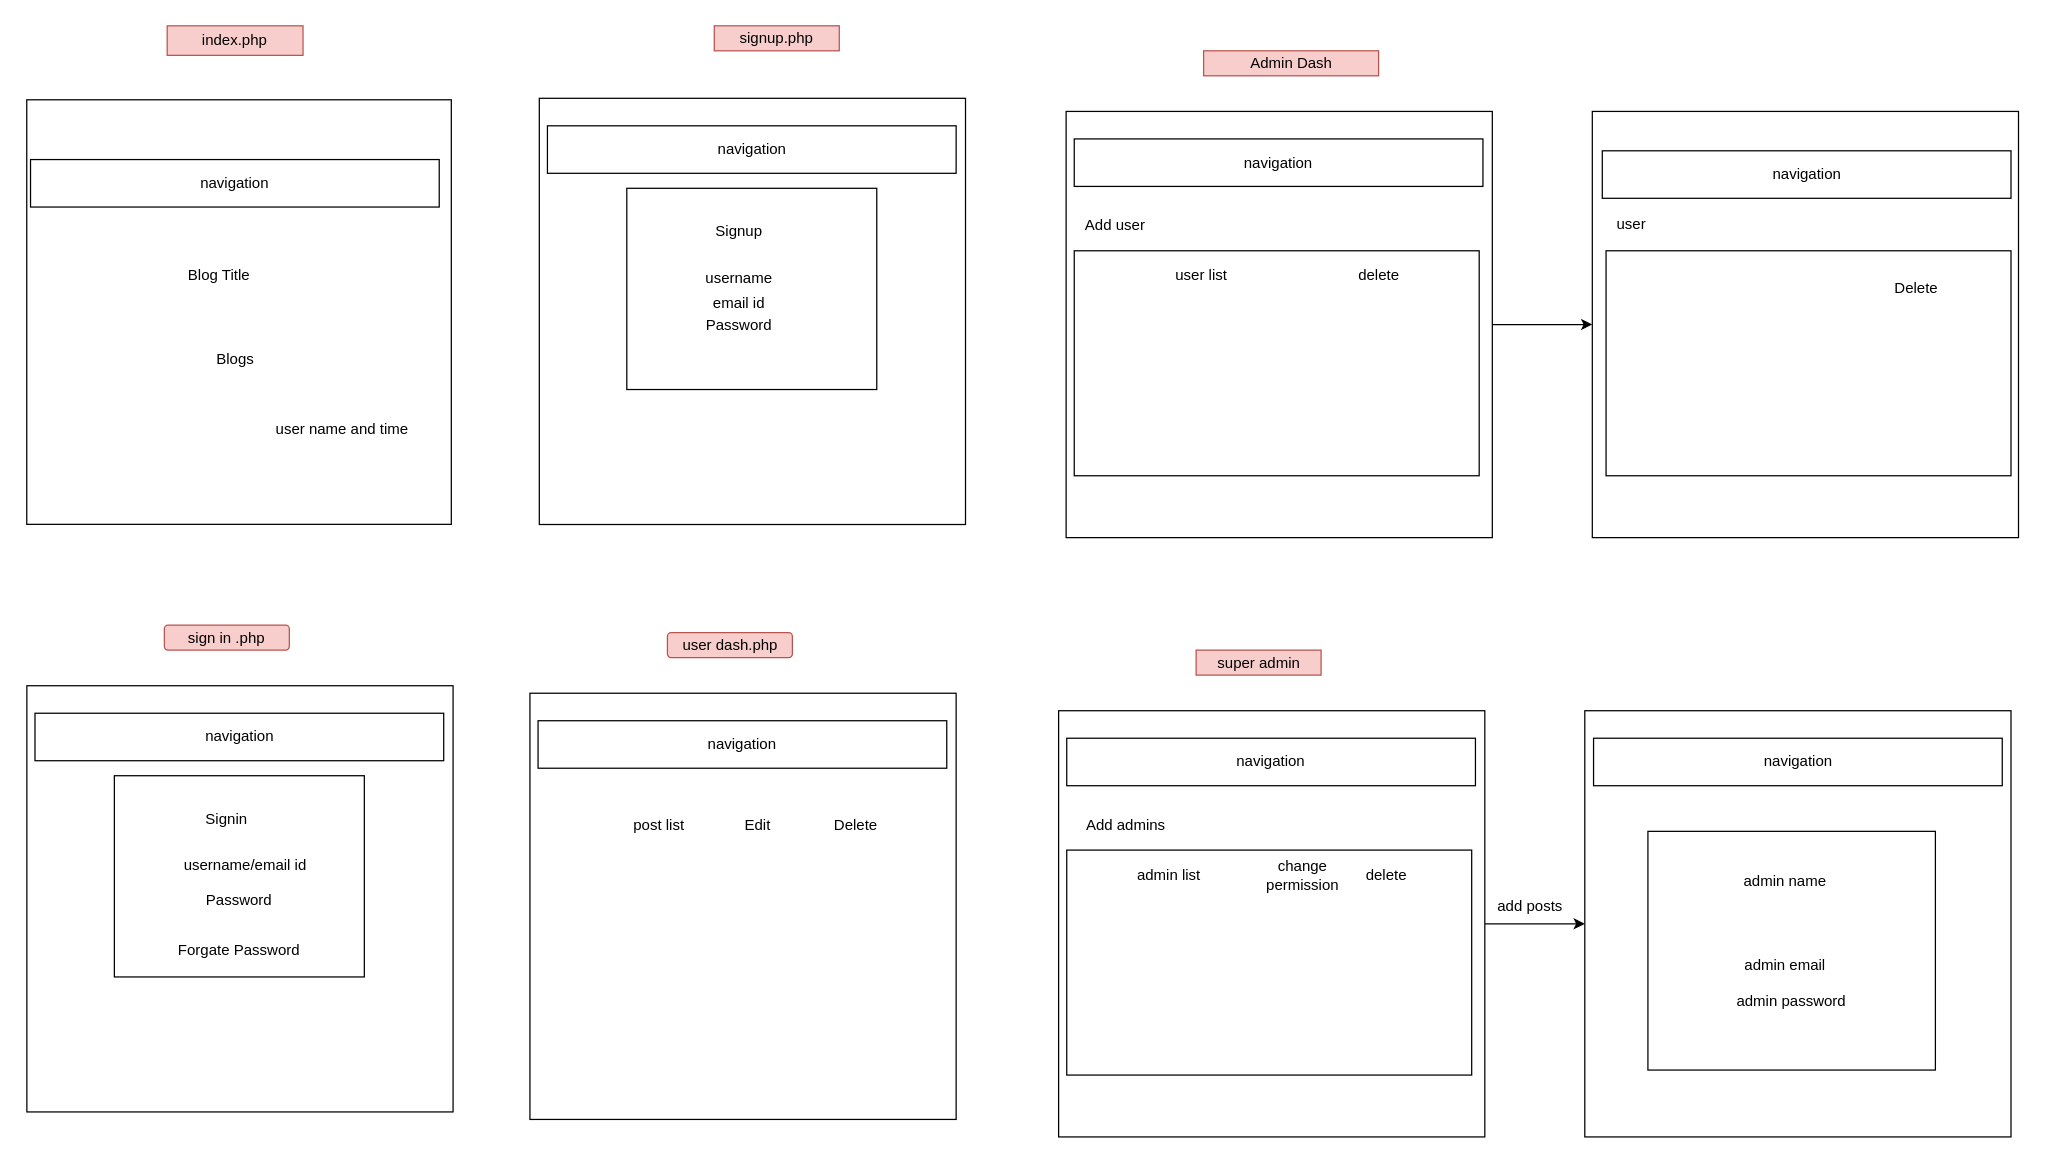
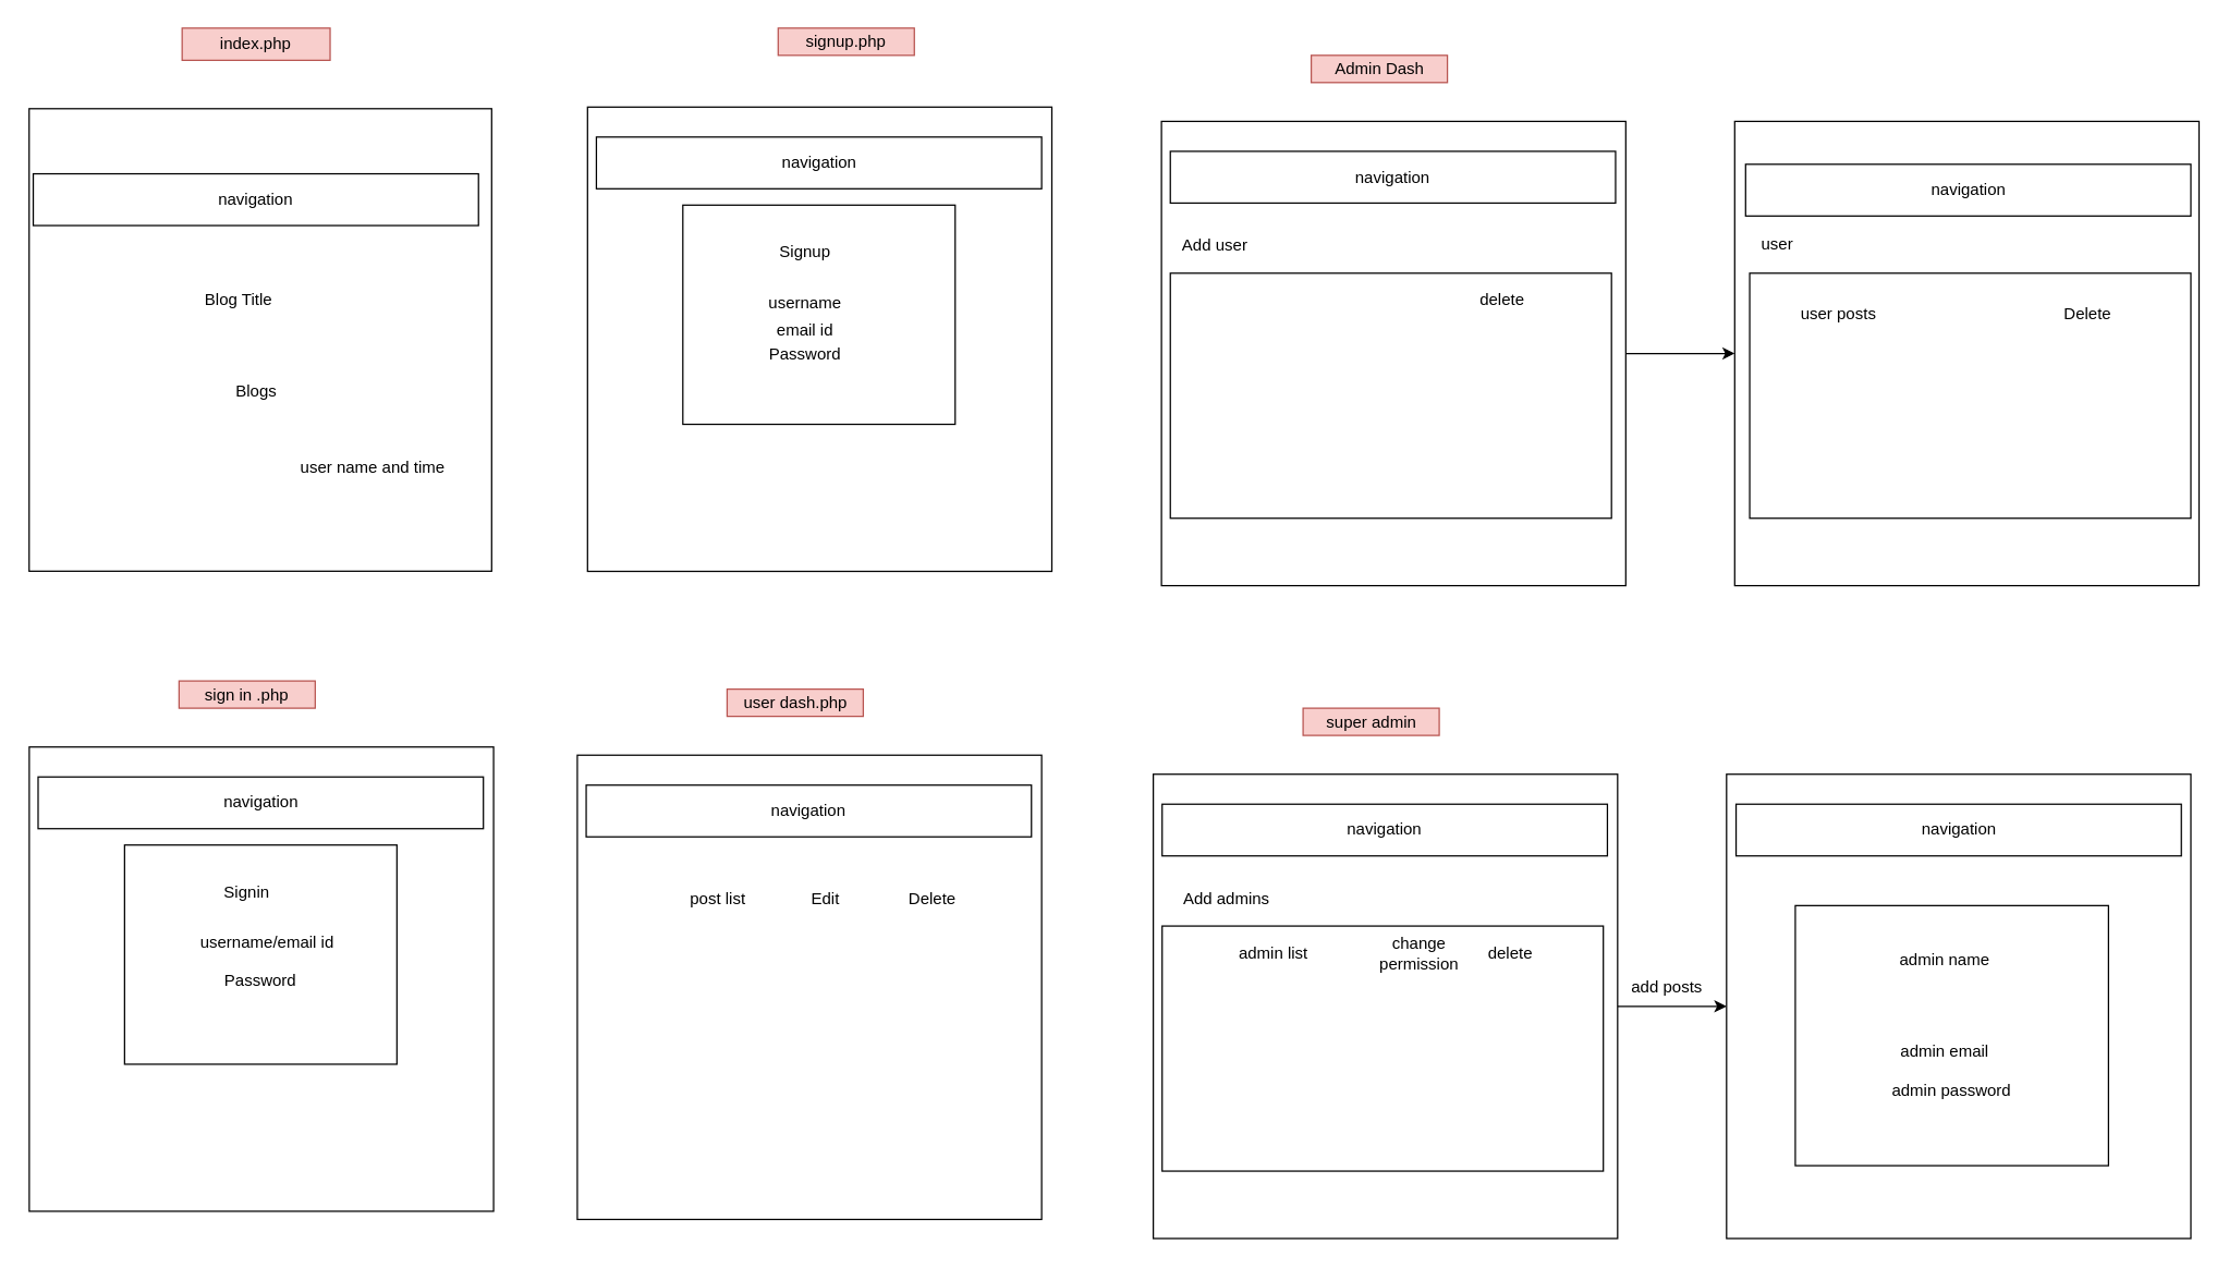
  <mxCell id="0" />
  <mxCell id="1" parent="0" />
  <mxCell id="2" value="" style="whiteSpace=wrap;html=1;aspect=fixed;direction=south;" vertex="1" parent="1"><mxGeometry x="431" y="78" width="341" height="341" as="geometry" /></mxCell>
  <mxCell id="3" value="signup.php" style="rounded=0;whiteSpace=wrap;html=1;fillColor=#f8cecc;strokeColor=#b85450;" vertex="1" parent="1"><mxGeometry x="571" y="20" width="100" height="20" as="geometry" /></mxCell>
  <mxCell id="4" value="" style="group" vertex="1" connectable="0" parent="1"><mxGeometry x="20.926" y="20" width="339.677" height="398.864" as="geometry" /></mxCell>
  <mxCell id="5" value="" style="group" vertex="1" connectable="0" parent="4"><mxGeometry x="140.833" width="108.689" height="25.161" as="geometry" /></mxCell>
  <mxCell id="6" value="index.php" style="text;html=1;strokeColor=#b85450;fillColor=#f8cecc;align=center;verticalAlign=middle;whiteSpace=wrap;rounded=0;" vertex="1" parent="5"><mxGeometry x="-28.5" width="108.689" height="23.636" as="geometry" /></mxCell>
  <mxCell id="7" value="" style="whiteSpace=wrap;html=1;aspect=fixed;direction=south;" vertex="1" parent="4"><mxGeometry y="59.186" width="339.677" height="339.677" as="geometry" /></mxCell>
  <mxCell id="8" value="Blogs" style="text;html=1;strokeColor=none;fillColor=none;align=center;verticalAlign=middle;whiteSpace=wrap;rounded=0;" vertex="1" parent="4"><mxGeometry x="14" y="185" width="306" height="164" as="geometry" /></mxCell>
  <mxCell id="9" value="navigation" style="rounded=0;whiteSpace=wrap;html=1;" vertex="1" parent="4"><mxGeometry x="3" y="107" width="327" height="38" as="geometry" /></mxCell>
  <mxCell id="10" value="user name and time" style="text;html=1;strokeColor=none;fillColor=none;align=center;verticalAlign=middle;whiteSpace=wrap;rounded=0;" vertex="1" parent="4"><mxGeometry x="173.333" y="310.799" width="158.889" height="25.161" as="geometry" /></mxCell>
  <mxCell id="11" value="Blog Title" style="text;html=1;strokeColor=none;fillColor=none;align=center;verticalAlign=middle;whiteSpace=wrap;rounded=0;" vertex="1" parent="4"><mxGeometry x="99.833" y="187.073" width="108.333" height="25.161" as="geometry" /></mxCell>
  <mxCell id="12" value="" style="rounded=0;whiteSpace=wrap;html=1;" vertex="1" parent="1"><mxGeometry x="501" y="150" width="200" height="161" as="geometry" /></mxCell>
  <mxCell id="13" value="Signup" style="text;html=1;strokeColor=none;fillColor=none;align=center;verticalAlign=middle;whiteSpace=wrap;rounded=0;" vertex="1" parent="1"><mxGeometry x="551" y="170" width="80" height="30" as="geometry" /></mxCell>
  <mxCell id="14" value="username" style="text;html=1;strokeColor=none;fillColor=none;align=center;verticalAlign=middle;whiteSpace=wrap;rounded=0;" vertex="1" parent="1"><mxGeometry x="571" y="211.5" width="40" height="20" as="geometry" /></mxCell>
  <mxCell id="15" value="email id" style="text;html=1;strokeColor=none;fillColor=none;align=center;verticalAlign=middle;whiteSpace=wrap;rounded=0;direction=south;" vertex="1" parent="1"><mxGeometry x="561" y="221.5" width="60" height="40" as="geometry" /></mxCell>
  <mxCell id="16" value="Password" style="text;html=1;strokeColor=none;fillColor=none;align=center;verticalAlign=middle;whiteSpace=wrap;rounded=0;" vertex="1" parent="1"><mxGeometry x="571" y="250" width="40" height="20" as="geometry" /></mxCell>
  <mxCell id="17" value="" style="whiteSpace=wrap;html=1;aspect=fixed;direction=south;" vertex="1" parent="1"><mxGeometry x="21" y="548" width="341" height="341" as="geometry" /></mxCell>
- <mxCell id="18" value="sign in .php" style="whiteSpace=wrap;html=1;fillColor=#f8cecc;strokeColor=#b85450;rounded=1;" vertex="1" parent="1"><mxGeometry x="131" y="499.5" width="100" height="20" as="geometry" /></mxCell>
+ <mxCell id="18" value="sign in .php" style="rounded=0;whiteSpace=wrap;html=1;fillColor=#f8cecc;strokeColor=#b85450;" vertex="1" parent="1"><mxGeometry x="131" y="499.5" width="100" height="20" as="geometry" /></mxCell>
  <mxCell id="19" value="" style="rounded=0;whiteSpace=wrap;html=1;" vertex="1" parent="1"><mxGeometry x="91" y="620" width="200" height="161" as="geometry" /></mxCell>
  <mxCell id="20" value="Signin" style="text;html=1;strokeColor=none;fillColor=none;align=center;verticalAlign=middle;whiteSpace=wrap;rounded=0;" vertex="1" parent="1"><mxGeometry x="141" y="640" width="80" height="30" as="geometry" /></mxCell>
  <mxCell id="21" value="username/email id" style="text;html=1;strokeColor=none;fillColor=none;align=center;verticalAlign=middle;whiteSpace=wrap;rounded=0;" vertex="1" parent="1"><mxGeometry x="141" y="682" width="110" height="20" as="geometry" /></mxCell>
  <mxCell id="22" value="Password" style="text;html=1;strokeColor=none;fillColor=none;align=center;verticalAlign=middle;whiteSpace=wrap;rounded=0;" vertex="1" parent="1"><mxGeometry x="171" y="710" width="40" height="20" as="geometry" /></mxCell>
- <mxCell id="23" value="Forgate Password" style="text;html=1;strokeColor=none;fillColor=none;align=center;verticalAlign=middle;whiteSpace=wrap;rounded=0;" vertex="1" parent="1"><mxGeometry x="131" y="750" width="120" height="20" as="geometry" /></mxCell>
  <mxCell id="24" value="navigation" style="rounded=0;whiteSpace=wrap;html=1;" vertex="1" parent="1"><mxGeometry x="437.5" y="100" width="327" height="38" as="geometry" /></mxCell>
  <mxCell id="25" value="navigation" style="rounded=0;whiteSpace=wrap;html=1;" vertex="1" parent="1"><mxGeometry x="27.5" y="570" width="327" height="38" as="geometry" /></mxCell>
  <mxCell id="26" value="" style="whiteSpace=wrap;html=1;aspect=fixed;direction=south;" vertex="1" parent="1"><mxGeometry x="423.5" y="554" width="341" height="341" as="geometry" /></mxCell>
- <mxCell id="27" value="user dash.php" style="whiteSpace=wrap;html=1;fillColor=#f8cecc;strokeColor=#b85450;rounded=1;" vertex="1" parent="1"><mxGeometry x="533.5" y="505.5" width="100" height="20" as="geometry" /></mxCell>
+ <mxCell id="27" value="user dash.php" style="rounded=0;whiteSpace=wrap;html=1;fillColor=#f8cecc;strokeColor=#b85450;" vertex="1" parent="1"><mxGeometry x="533.5" y="505.5" width="100" height="20" as="geometry" /></mxCell>
  <mxCell id="28" value="navigation" style="rounded=0;whiteSpace=wrap;html=1;" vertex="1" parent="1"><mxGeometry x="430" y="576" width="327" height="38" as="geometry" /></mxCell>
  <mxCell id="29" value="" style="edgeStyle=orthogonalEdgeStyle;rounded=0;orthogonalLoop=1;jettySize=auto;html=1;" edge="1" parent="1" source="30" target="31"><mxGeometry relative="1" as="geometry" /></mxCell>
  <mxCell id="30" value="" style="whiteSpace=wrap;html=1;aspect=fixed;direction=south;" vertex="1" parent="1"><mxGeometry x="852.5" y="88.5" width="341" height="341" as="geometry" /></mxCell>
  <mxCell id="31" value="" style="whiteSpace=wrap;html=1;aspect=fixed;direction=south;" vertex="1" parent="1"><mxGeometry x="1273.5" y="88.5" width="341" height="341" as="geometry" /></mxCell>
- <mxCell id="32" value="Admin Dash" style="rounded=0;whiteSpace=wrap;html=1;fillColor=#f8cecc;strokeColor=#b85450;" vertex="1" parent="1"><mxGeometry x="962.5" y="40" width="140" height="20" as="geometry" /></mxCell>
+ <mxCell id="32" value="Admin Dash" style="rounded=0;whiteSpace=wrap;html=1;fillColor=#f8cecc;strokeColor=#b85450;" vertex="1" parent="1"><mxGeometry x="962.5" y="40" width="100" height="20" as="geometry" /></mxCell>
  <mxCell id="33" value="navigation" style="rounded=0;whiteSpace=wrap;html=1;" vertex="1" parent="1"><mxGeometry x="859" y="110.5" width="327" height="38" as="geometry" /></mxCell>
  <mxCell id="34" value="" style="rounded=0;whiteSpace=wrap;html=1;" vertex="1" parent="1"><mxGeometry x="859" y="200" width="324" height="180" as="geometry" /></mxCell>
- <mxCell id="35" value="user list" style="text;html=1;strokeColor=none;fillColor=none;align=center;verticalAlign=middle;whiteSpace=wrap;rounded=0;" vertex="1" parent="1"><mxGeometry x="901" y="210" width="120" height="20" as="geometry" /></mxCell>
  <mxCell id="36" value="Add user" style="text;html=1;strokeColor=none;fillColor=none;align=center;verticalAlign=middle;whiteSpace=wrap;rounded=0;" vertex="1" parent="1"><mxGeometry x="859.5" y="170" width="64" height="20" as="geometry" /></mxCell>
  <mxCell id="37" value="delete" style="text;html=1;strokeColor=none;fillColor=none;align=center;verticalAlign=middle;whiteSpace=wrap;rounded=0;" vertex="1" parent="1"><mxGeometry x="1082.5" y="210" width="40" height="20" as="geometry" /></mxCell>
  <mxCell id="38" value="navigation" style="rounded=0;whiteSpace=wrap;html=1;" vertex="1" parent="1"><mxGeometry x="1281.5" y="120" width="327" height="38" as="geometry" /></mxCell>
  <mxCell id="39" value="" style="rounded=0;whiteSpace=wrap;html=1;" vertex="1" parent="1"><mxGeometry x="1284.5" y="200" width="324" height="180" as="geometry" /></mxCell>
  <mxCell id="40" value="user" style="text;html=1;strokeColor=none;fillColor=none;align=center;verticalAlign=middle;whiteSpace=wrap;rounded=0;" vertex="1" parent="1"><mxGeometry x="1284.5" y="169" width="40" height="20" as="geometry" /></mxCell>
+ <mxCell id="41" value="user posts" style="text;html=1;strokeColor=none;fillColor=none;align=center;verticalAlign=middle;whiteSpace=wrap;rounded=0;" vertex="1" parent="1"><mxGeometry x="1305.5" y="220" width="88" height="20" as="geometry" /></mxCell>
  <mxCell id="42" value="Delete" style="text;html=1;strokeColor=none;fillColor=none;align=center;verticalAlign=middle;whiteSpace=wrap;rounded=0;" vertex="1" parent="1"><mxGeometry x="1512.5" y="220" width="40" height="20" as="geometry" /></mxCell>
  <mxCell id="43" value="" style="edgeStyle=orthogonalEdgeStyle;rounded=0;orthogonalLoop=1;jettySize=auto;html=1;" edge="1" parent="1" source="44" target="45"><mxGeometry relative="1" as="geometry" /></mxCell>
  <mxCell id="44" value="" style="whiteSpace=wrap;html=1;aspect=fixed;direction=south;" vertex="1" parent="1"><mxGeometry x="846.5" y="568" width="341" height="341" as="geometry" /></mxCell>
  <mxCell id="45" value="" style="whiteSpace=wrap;html=1;aspect=fixed;direction=south;" vertex="1" parent="1"><mxGeometry x="1267.5" y="568" width="341" height="341" as="geometry" /></mxCell>
  <mxCell id="46" value="super admin" style="rounded=0;whiteSpace=wrap;html=1;fillColor=#f8cecc;strokeColor=#b85450;" vertex="1" parent="1"><mxGeometry x="956.5" y="519.5" width="100" height="20" as="geometry" /></mxCell>
  <mxCell id="47" value="navigation" style="rounded=0;whiteSpace=wrap;html=1;" vertex="1" parent="1"><mxGeometry x="853" y="590" width="327" height="38" as="geometry" /></mxCell>
  <mxCell id="48" value="" style="rounded=0;whiteSpace=wrap;html=1;" vertex="1" parent="1"><mxGeometry x="853" y="679.5" width="324" height="180" as="geometry" /></mxCell>
  <mxCell id="49" value="admin list" style="text;html=1;strokeColor=none;fillColor=none;align=center;verticalAlign=middle;whiteSpace=wrap;rounded=0;" vertex="1" parent="1"><mxGeometry x="875" y="689.5" width="120" height="20" as="geometry" /></mxCell>
  <mxCell id="50" value="Add admins" style="text;html=1;strokeColor=none;fillColor=none;align=center;verticalAlign=middle;whiteSpace=wrap;rounded=0;" vertex="1" parent="1"><mxGeometry x="853.5" y="649.5" width="93" height="20" as="geometry" /></mxCell>
  <mxCell id="51" value="delete" style="text;html=1;strokeColor=none;fillColor=none;align=center;verticalAlign=middle;whiteSpace=wrap;rounded=0;" vertex="1" parent="1"><mxGeometry x="1089" y="689.5" width="40" height="20" as="geometry" /></mxCell>
  <mxCell id="52" value="change permission" style="text;html=1;strokeColor=none;fillColor=none;align=center;verticalAlign=middle;whiteSpace=wrap;rounded=0;" vertex="1" parent="1"><mxGeometry x="1022" y="689.5" width="40" height="20" as="geometry" /></mxCell>
  <mxCell id="53" value="navigation" style="rounded=0;whiteSpace=wrap;html=1;" vertex="1" parent="1"><mxGeometry x="1274.5" y="590" width="327" height="38" as="geometry" /></mxCell>
  <mxCell id="54" value="add posts" style="text;html=1;strokeColor=none;fillColor=none;align=center;verticalAlign=middle;whiteSpace=wrap;rounded=0;" vertex="1" parent="1"><mxGeometry x="1193.5" y="714.5" width="60" height="20" as="geometry" /></mxCell>
  <mxCell id="55" value="admin username" style="text;html=1;strokeColor=none;fillColor=none;align=center;verticalAlign=middle;whiteSpace=wrap;rounded=0;" vertex="1" parent="1"><mxGeometry x="1383" y="722" width="90" height="28" as="geometry" /></mxCell>
  <mxCell id="56" value="" style="rounded=0;whiteSpace=wrap;html=1;" vertex="1" parent="1"><mxGeometry x="1318" y="664.5" width="230" height="191" as="geometry" /></mxCell>
  <mxCell id="57" value="admin name" style="text;html=1;strokeColor=none;fillColor=none;align=center;verticalAlign=middle;whiteSpace=wrap;rounded=0;" vertex="1" parent="1"><mxGeometry x="1383" y="691" width="90" height="28" as="geometry" /></mxCell>
  <mxCell id="58" value="admin password" style="text;html=1;strokeColor=none;fillColor=none;align=center;verticalAlign=middle;whiteSpace=wrap;rounded=0;" vertex="1" parent="1"><mxGeometry x="1388" y="781.5" width="90" height="38" as="geometry" /></mxCell>
  <mxCell id="59" value="admin email" style="text;html=1;strokeColor=none;fillColor=none;align=center;verticalAlign=middle;whiteSpace=wrap;rounded=0;" vertex="1" parent="1"><mxGeometry x="1383" y="758" width="90" height="28" as="geometry" /></mxCell>
  <mxCell id="60" value="post list" style="text;html=1;strokeColor=none;fillColor=none;align=center;verticalAlign=middle;whiteSpace=wrap;rounded=0;" vertex="1" parent="1"><mxGeometry x="453" y="650" width="148" height="20" as="geometry" /></mxCell>
  <mxCell id="61" value="Edit" style="text;html=1;strokeColor=none;fillColor=none;align=center;verticalAlign=middle;whiteSpace=wrap;rounded=0;" vertex="1" parent="1"><mxGeometry x="571" y="650" width="70" height="20" as="geometry" /></mxCell>
  <mxCell id="62" value="Delete" style="text;html=1;strokeColor=none;fillColor=none;align=center;verticalAlign=middle;whiteSpace=wrap;rounded=0;" vertex="1" parent="1"><mxGeometry x="633.5" y="650" width="101" height="20" as="geometry" /></mxCell>
